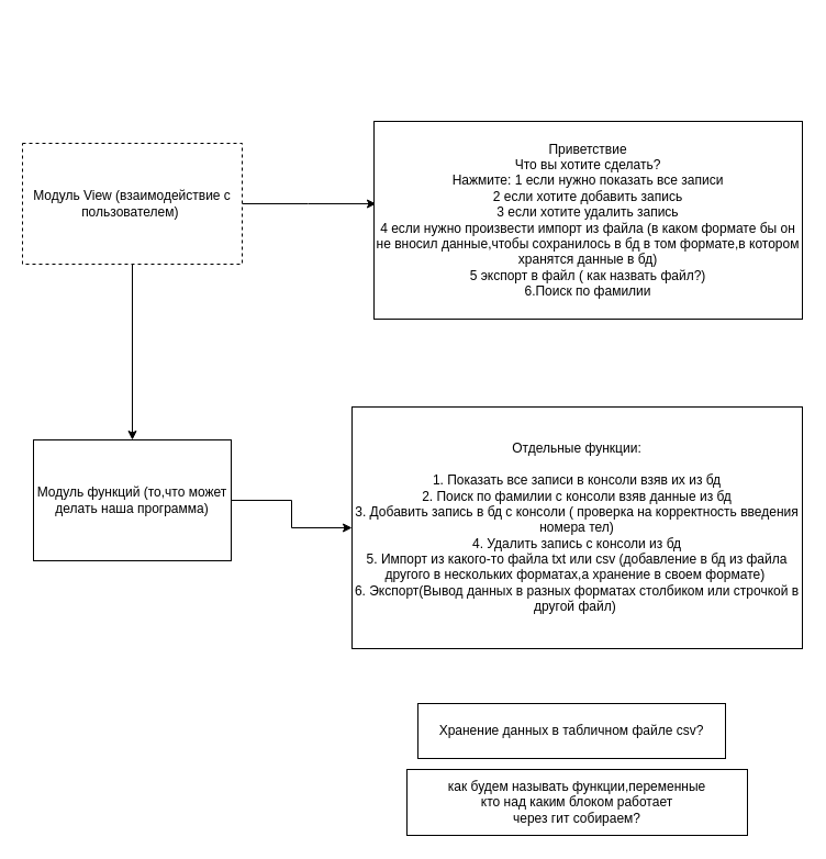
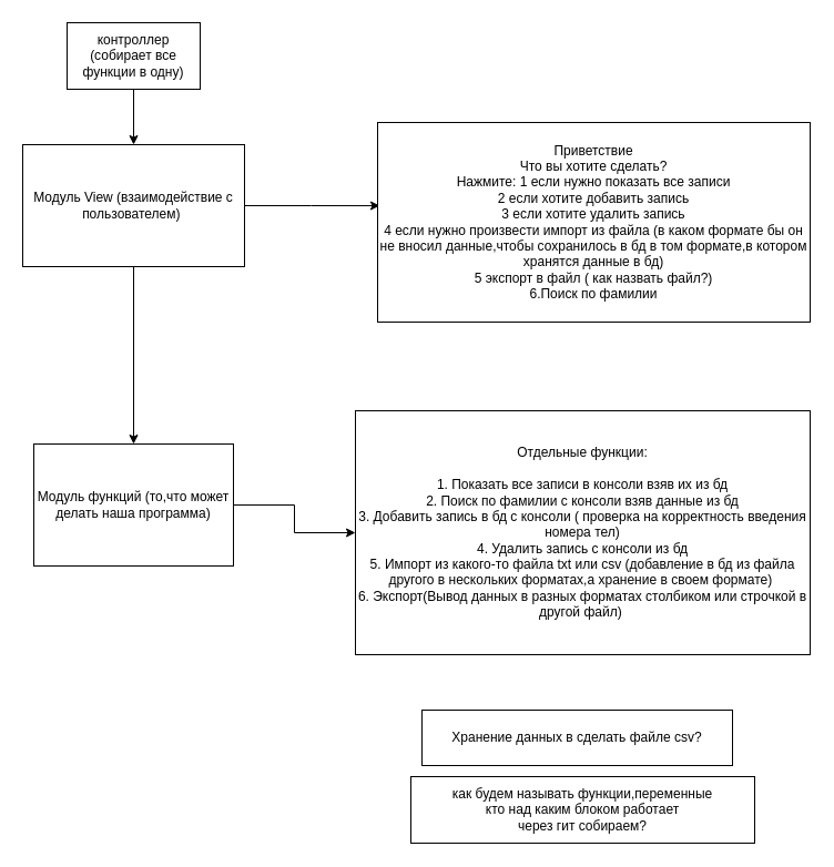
  <mxCell id="0" />
  <mxCell id="1" parent="0" />
- <mxCell id="2" value="Хранение данных в табличном файле csv?" style="rounded=0;whiteSpace=wrap;html=1;" parent="1" vertex="1"><mxGeometry x="380" y="640" width="280" height="50" as="geometry" /></mxCell>
+ <mxCell id="2" value="Хранение данных в сделать файле csv?" style="rounded=0;whiteSpace=wrap;html=1;" parent="1" vertex="1"><mxGeometry x="380" y="640" width="280" height="50" as="geometry" /></mxCell>
  <mxCell id="3" value="Отдельные функции:&lt;br&gt;&lt;br&gt;1. Показать все записи в консоли взяв их из бд&lt;br&gt;2. Поиск по фамилии с консоли взяв данные из бд&lt;br&gt;3. Добавить запись в бд с консоли ( проверка на корректность введения номера тел)&lt;br&gt;4. Удалить запись с консоли из бд&lt;br&gt;5. Импорт из какого-то файла txt или csv (добавление в бд из файла другого в нескольких форматах,а хранение в своем формате)&amp;nbsp;&lt;br&gt;6. Экспорт(Вывод данных в разных форматах столбиком или строчкой в другой файл)&amp;nbsp;" style="rounded=0;whiteSpace=wrap;html=1;" parent="1" vertex="1"><mxGeometry x="320" y="370" width="410" height="220" as="geometry" /></mxCell>
+ <mxCell id="4" value="" style="edgeStyle=orthogonalEdgeStyle;rounded=0;orthogonalLoop=1;jettySize=auto;html=1;" parent="1" source="5" target="8" edge="1"><mxGeometry relative="1" as="geometry" /></mxCell>
+ <mxCell id="5" value="контроллер (собирает все функции в одну)" style="rounded=0;whiteSpace=wrap;html=1;" parent="1" vertex="1"><mxGeometry x="60" y="20" width="120" height="60" as="geometry" /></mxCell>
  <mxCell id="6" style="edgeStyle=orthogonalEdgeStyle;rounded=0;orthogonalLoop=1;jettySize=auto;html=1;entryX=0.005;entryY=0.417;entryDx=0;entryDy=0;entryPerimeter=0;" parent="1" source="8" target="9" edge="1"><mxGeometry relative="1" as="geometry" /></mxCell>
  <mxCell id="7" value="" style="edgeStyle=orthogonalEdgeStyle;rounded=0;orthogonalLoop=1;jettySize=auto;html=1;" parent="1" source="8" target="11" edge="1"><mxGeometry relative="1" as="geometry" /></mxCell>
- <mxCell id="8" value="Модуль View (взаимодействие с пользователем)&amp;nbsp;" style="rounded=0;whiteSpace=wrap;html=1;dashed=1;" parent="1" vertex="1"><mxGeometry x="20" y="130" width="200" height="110" as="geometry" /></mxCell>
+ <mxCell id="8" value="Модуль View (взаимодействие с пользователем)&amp;nbsp;" style="rounded=0;whiteSpace=wrap;html=1;" parent="1" vertex="1"><mxGeometry x="20" y="130" width="200" height="110" as="geometry" /></mxCell>
  <mxCell id="9" value="Приветствие&lt;br&gt;Что вы хотите сделать?&lt;br&gt;Нажмите: 1 если нужно показать все записи&lt;br&gt;2 если хотите добавить запись&lt;br&gt;3 если хотите удалить запись&lt;br&gt;4 если нужно произвести импорт из файла (в каком формате бы он не вносил данные,чтобы сохранилось в бд в том формате,в котором хранятся данные в бд)&lt;br&gt;5 экспорт в файл ( как назвать файл?)&lt;br&gt;6.Поиск по фамилии" style="rounded=0;whiteSpace=wrap;html=1;" parent="1" vertex="1"><mxGeometry x="340" y="110" width="390" height="180" as="geometry" /></mxCell>
  <mxCell id="10" value="" style="edgeStyle=orthogonalEdgeStyle;rounded=0;orthogonalLoop=1;jettySize=auto;html=1;" parent="1" source="11" target="3" edge="1"><mxGeometry relative="1" as="geometry" /></mxCell>
  <mxCell id="11" value="Модуль функций (то,что может делать наша программа)" style="rounded=0;whiteSpace=wrap;html=1;" parent="1" vertex="1"><mxGeometry x="30" y="400" width="180" height="110" as="geometry" /></mxCell>
  <mxCell id="12" value="как будем называть функции,переменные&lt;br&gt;кто над каким блоком работает&lt;br&gt;через гит собираем?" style="rounded=0;whiteSpace=wrap;html=1;" parent="1" vertex="1"><mxGeometry x="370" y="700" width="310" height="60" as="geometry" /></mxCell>
